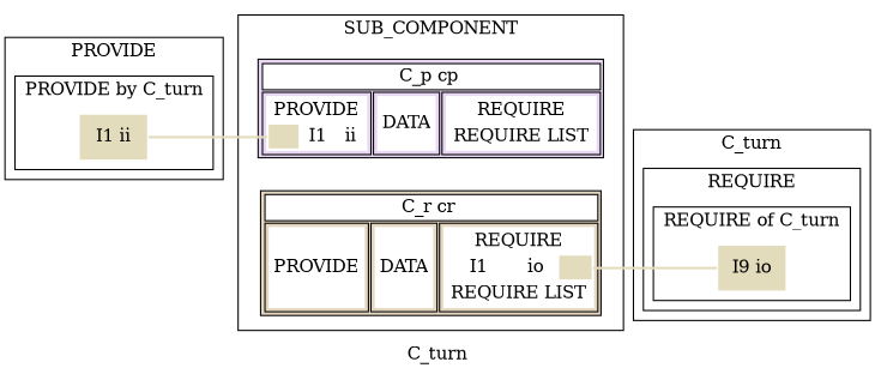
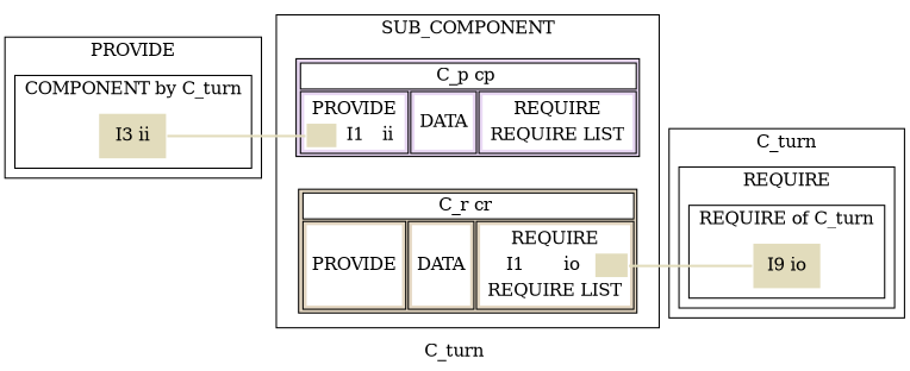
  digraph {
    label=C_turn
    rankdir=LR
    node [shape=plaintext]
    edge [color="#e2dcbc" dir=none penwidth=2.0]
-   n1 [color="#e2dcbc" label="I1 ii" style=filled]
+   n1 [color="#e2dcbc" label="I3 ii" style=filled]
    n2 [label=< <table bgcolor="#e8d7f3">   <tr>   <td bgcolor="white" colspan="3" HREF="C_p.c.svg">C_p cp </td>   </tr>    <tr>       <td>           <table bgcolor="white" BORDER="0">               <tr><td colspan="3">PROVIDE</td></tr>                  <tr>     <td bgcolor="#e2dcbc" PORT="ii"> </td>     <td HREF="https://www.lapin.fr/I1">I1</td>     <td>ii</td> </tr>            </table>       </td>        <td>           <table bgcolor="white" BORDER="0">               <tr><td colspan="3">DATA</td></tr>                            </table>       </td>        <td>           <table bgcolor="white" BORDER="0">               <tr><td colspan="3">REQUIRE</td></tr>                                <tr><td colspan="3">REQUIRE LIST</td></tr>                           </table>       </td>   </tr> </table> >]
    n3 [label=< <table bgcolor="#e4d7c2">   <tr>   <td bgcolor="white" colspan="3" HREF="C_r.c.svg">C_r cr </td>   </tr>    <tr>       <td>           <table bgcolor="white" BORDER="0">               <tr><td colspan="3">PROVIDE</td></tr>                            </table>       </td>        <td>           <table bgcolor="white" BORDER="0">               <tr><td colspan="3">DATA</td></tr>                            </table>       </td>        <td>           <table bgcolor="white" BORDER="0">               <tr><td colspan="3">REQUIRE</td></tr>                  <tr>     <td HREF="https://www.lapin.fr/I1">I1</td>     <td>io</td>     <td bgcolor="#e2dcbc" PORT="io"> </td> </tr>                <tr><td colspan="3">REQUIRE LIST</td></tr>                           </table>       </td>   </tr> </table> >]
    n4 [color="#e2dcbc" label="I9 io" style=filled]
    subgraph cluster_1 {
      label=PROVIDE
      subgraph cluster_2 {
-       label="PROVIDE by C_turn"
+       label="COMPONENT by C_turn"
        n1
      }
    }
    subgraph cluster_3 {
      label=SUB_COMPONENT
      n2
      n3
    }
    subgraph cluster_4 {
      label=data
    }
    subgraph cluster_5 {
      subgraph cluster_6 {
        label=REQUIRE
        subgraph cluster_7 {
          label="REQUIRE of C_turn"
          n4
        }
      }
      subgraph cluster_8 {
        label="REQUIRE LIST"
        subgraph cluster_9 {
          label="REQUIRE LIST of C_turn"
        }
      }
    }
    n1 -> n2 [headport="ii:w" tailport=e]
    n3 -> n4 [headport=w tailport="io:e"]
  }
